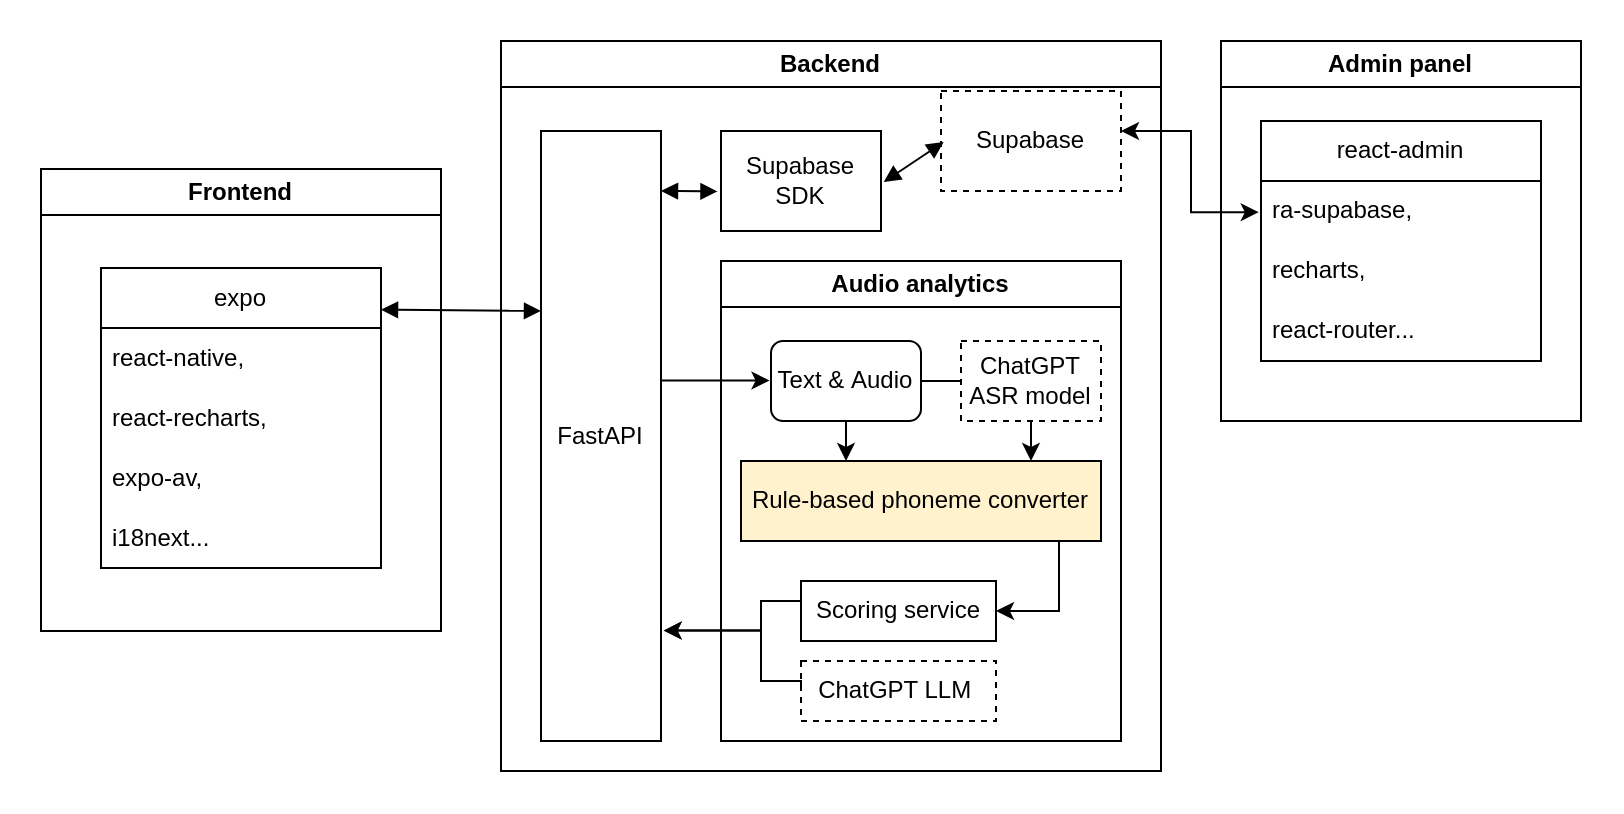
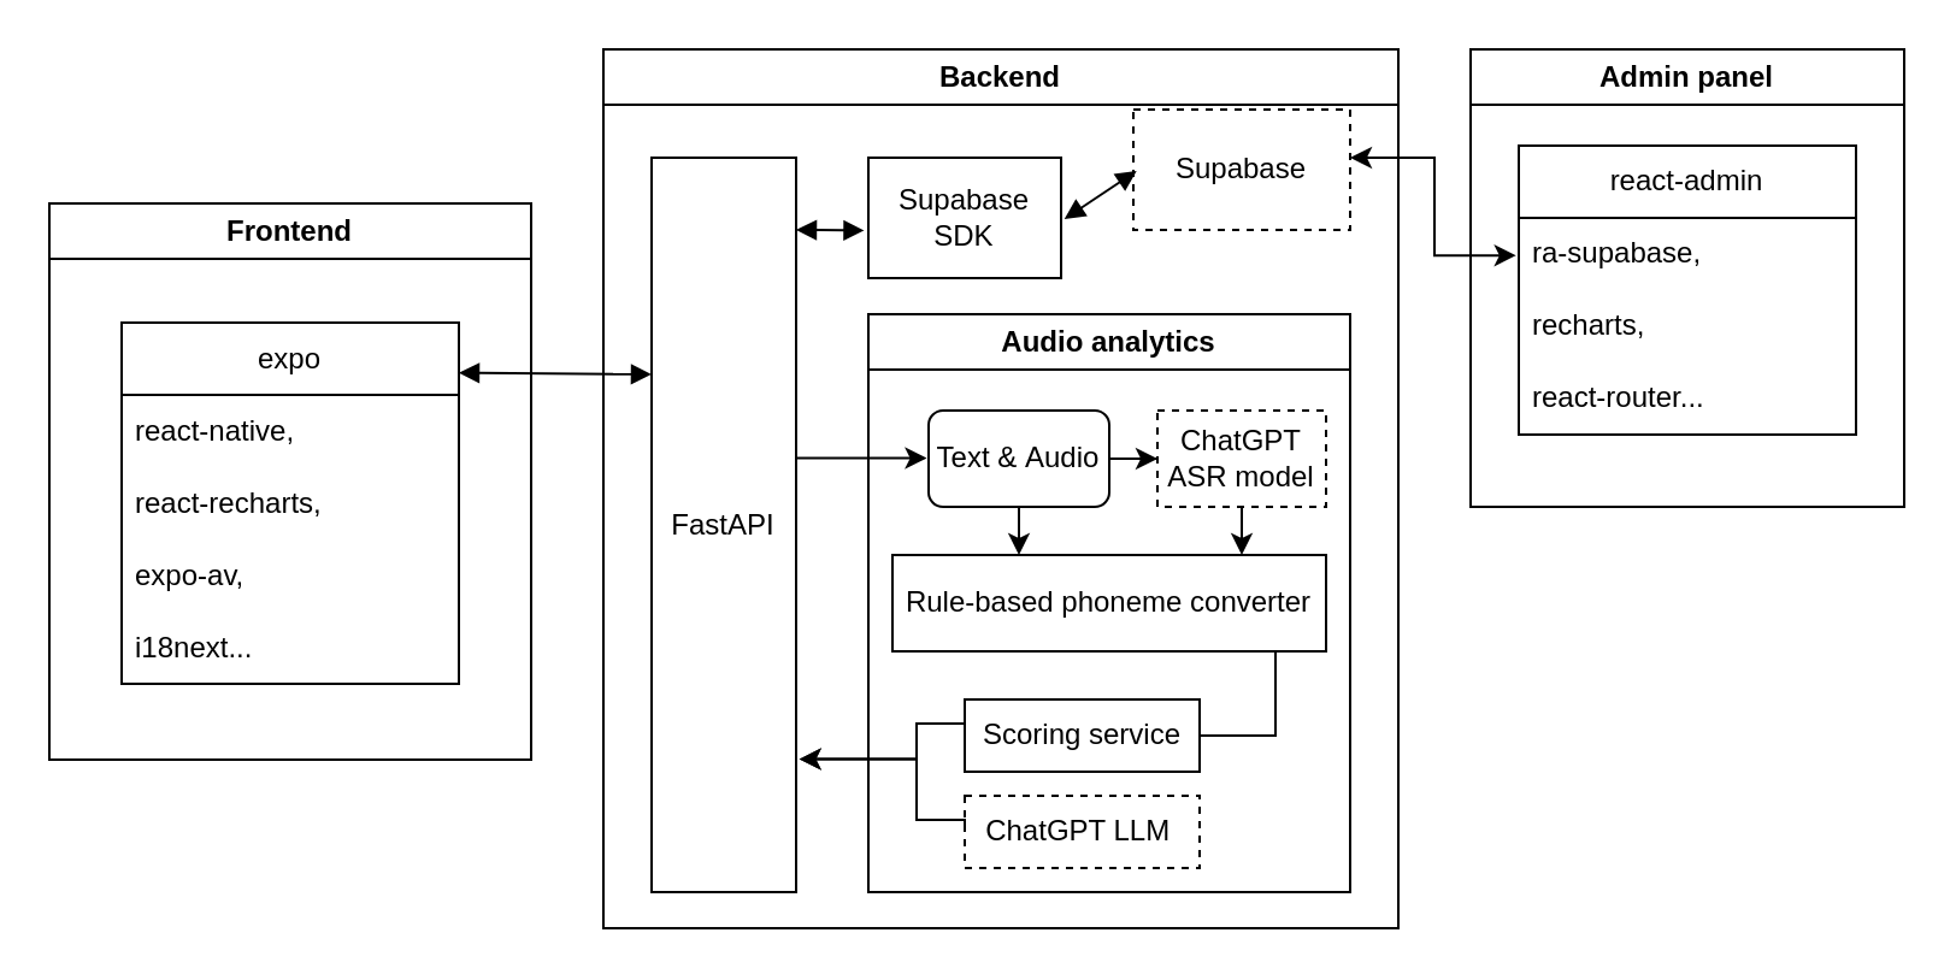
  <mxCell id="0" />
  <mxCell id="1" parent="0" />
  <mxCell id="2" value="Frontend" style="swimlane;whiteSpace=wrap;html=1;" vertex="1" parent="1"><mxGeometry x="20" y="84" width="200" height="231" as="geometry" /></mxCell>
  <mxCell id="3" value="expo" style="swimlane;fontStyle=0;childLayout=stackLayout;horizontal=1;startSize=30;horizontalStack=0;resizeParent=1;resizeParentMax=0;resizeLast=0;collapsible=1;marginBottom=0;whiteSpace=wrap;html=1;" vertex="1" parent="2"><mxGeometry x="30" y="49.5" width="140" height="150" as="geometry" /></mxCell>
  <mxCell id="4" value="react-native," style="text;strokeColor=none;fillColor=none;align=left;verticalAlign=middle;spacingLeft=4;spacingRight=4;overflow=hidden;points=[[0,0.5],[1,0.5]];portConstraint=eastwest;rotatable=0;whiteSpace=wrap;html=1;" vertex="1" parent="3"><mxGeometry y="30" width="140" height="30" as="geometry" /></mxCell>
  <mxCell id="5" value="react-recharts," style="text;strokeColor=none;fillColor=none;align=left;verticalAlign=middle;spacingLeft=4;spacingRight=4;overflow=hidden;points=[[0,0.5],[1,0.5]];portConstraint=eastwest;rotatable=0;whiteSpace=wrap;html=1;" vertex="1" parent="3"><mxGeometry y="60" width="140" height="30" as="geometry" /></mxCell>
  <mxCell id="6" value="expo-av," style="text;strokeColor=none;fillColor=none;align=left;verticalAlign=middle;spacingLeft=4;spacingRight=4;overflow=hidden;points=[[0,0.5],[1,0.5]];portConstraint=eastwest;rotatable=0;whiteSpace=wrap;html=1;" vertex="1" parent="3"><mxGeometry y="90" width="140" height="30" as="geometry" /></mxCell>
  <mxCell id="7" value="i18next..." style="text;strokeColor=none;fillColor=none;align=left;verticalAlign=middle;spacingLeft=4;spacingRight=4;overflow=hidden;points=[[0,0.5],[1,0.5]];portConstraint=eastwest;rotatable=0;whiteSpace=wrap;html=1;" vertex="1" parent="3"><mxGeometry y="120" width="140" height="30" as="geometry" /></mxCell>
  <mxCell id="8" value="Backend" style="swimlane;whiteSpace=wrap;html=1;" vertex="1" parent="1"><mxGeometry x="250" y="20" width="330" height="365" as="geometry" /></mxCell>
  <mxCell id="9" value="Supabase" style="whiteSpace=wrap;html=1;dashed=1;" vertex="1" parent="8"><mxGeometry x="220" y="25" width="90" height="50" as="geometry" /></mxCell>
  <mxCell id="10" value="FastAPI" style="whiteSpace=wrap;html=1;" vertex="1" parent="8"><mxGeometry x="20" y="45" width="60" height="305" as="geometry" /></mxCell>
  <mxCell id="11" value="" style="endArrow=block;startArrow=block;endFill=1;startFill=1;html=1;rounded=0;exitX=1;exitY=0.5;exitDx=0;exitDy=0;entryX=-0.022;entryY=0.604;entryDx=0;entryDy=0;entryPerimeter=0;" edge="1" parent="8" target="25"><mxGeometry width="160" relative="1" as="geometry"><mxPoint x="80" y="75" as="sourcePoint" /><mxPoint x="110" y="75" as="targetPoint" /></mxGeometry></mxCell>
  <mxCell id="12" value="Audio analytics" style="swimlane;whiteSpace=wrap;html=1;" vertex="1" parent="8"><mxGeometry x="110" y="110" width="200" height="240" as="geometry" /></mxCell>
  <mxCell id="13" value="ChatGPT ASR model" style="whiteSpace=wrap;html=1;dashed=1;" vertex="1" parent="12"><mxGeometry x="120" y="40" width="70" height="40" as="geometry" /></mxCell>
- <mxCell id="14" style="edgeStyle=orthogonalEdgeStyle;rounded=0;orthogonalLoop=1;jettySize=auto;html=1;entryX=0;entryY=0.5;entryDx=0;entryDy=0;endArrow=none;" edge="1" parent="12" source="15" target="13"><mxGeometry relative="1" as="geometry" /></mxCell>
+ <mxCell id="14" style="edgeStyle=orthogonalEdgeStyle;rounded=0;orthogonalLoop=1;jettySize=auto;html=1;entryX=0;entryY=0.5;entryDx=0;entryDy=0;" edge="1" parent="12" source="15" target="13"><mxGeometry relative="1" as="geometry" /></mxCell>
  <mxCell id="15" value="Text &amp;amp;&amp;nbsp;&lt;span style=&quot;background-color: transparent; color: light-dark(rgb(0, 0, 0), rgb(255, 255, 255));&quot;&gt;Audio&lt;/span&gt;" style="rounded=1;whiteSpace=wrap;html=1;" vertex="1" parent="12"><mxGeometry x="25" y="40" width="75" height="40" as="geometry" /></mxCell>
- <mxCell id="16" style="edgeStyle=orthogonalEdgeStyle;rounded=0;orthogonalLoop=1;jettySize=auto;html=1;entryX=1;entryY=0.5;entryDx=0;entryDy=0;" edge="1" parent="12" source="17" target="20"><mxGeometry relative="1" as="geometry"><Array as="points"><mxPoint x="169" y="175" /></Array></mxGeometry></mxCell>
- <mxCell id="17" value="Rule-based phoneme converter" style="whiteSpace=wrap;html=1;fillColor=#fff2cc;" vertex="1" parent="12"><mxGeometry x="10" y="100" width="180" height="40" as="geometry" /></mxCell>
+ <mxCell id="16" style="edgeStyle=orthogonalEdgeStyle;rounded=0;orthogonalLoop=1;jettySize=auto;html=1;entryX=1;entryY=0.5;entryDx=0;entryDy=0;endArrow=none;" edge="1" parent="12" source="17" target="20"><mxGeometry relative="1" as="geometry"><Array as="points"><mxPoint x="169" y="175" /></Array></mxGeometry></mxCell>
+ <mxCell id="17" value="Rule-based phoneme converter" style="whiteSpace=wrap;html=1;" vertex="1" parent="12"><mxGeometry x="10" y="100" width="180" height="40" as="geometry" /></mxCell>
  <mxCell id="18" style="edgeStyle=orthogonalEdgeStyle;rounded=0;orthogonalLoop=1;jettySize=auto;html=1;entryX=0.806;entryY=0;entryDx=0;entryDy=0;entryPerimeter=0;" edge="1" parent="12" source="13" target="17"><mxGeometry relative="1" as="geometry" /></mxCell>
  <mxCell id="19" style="edgeStyle=orthogonalEdgeStyle;rounded=0;orthogonalLoop=1;jettySize=auto;html=1;entryX=0.292;entryY=0;entryDx=0;entryDy=0;entryPerimeter=0;" edge="1" parent="12" source="15" target="17"><mxGeometry relative="1" as="geometry" /></mxCell>
  <mxCell id="20" value="Scoring service" style="rounded=0;whiteSpace=wrap;html=1;" vertex="1" parent="12"><mxGeometry x="40" y="160" width="97.5" height="30" as="geometry" /></mxCell>
  <mxCell id="21" value="ChatGPT LLM&amp;nbsp;" style="whiteSpace=wrap;html=1;dashed=1;" vertex="1" parent="12"><mxGeometry x="40" y="200" width="97.5" height="30" as="geometry" /></mxCell>
  <mxCell id="22" style="edgeStyle=orthogonalEdgeStyle;rounded=0;orthogonalLoop=1;jettySize=auto;html=1;entryX=1.021;entryY=0.819;entryDx=0;entryDy=0;entryPerimeter=0;" edge="1" parent="8" source="20" target="10"><mxGeometry relative="1" as="geometry"><Array as="points"><mxPoint x="130" y="280" /><mxPoint x="130" y="295" /></Array></mxGeometry></mxCell>
  <mxCell id="23" style="edgeStyle=orthogonalEdgeStyle;rounded=0;orthogonalLoop=1;jettySize=auto;html=1;exitX=0;exitY=0.5;exitDx=0;exitDy=0;entryX=1.022;entryY=0.819;entryDx=0;entryDy=0;entryPerimeter=0;" edge="1" parent="8" source="21" target="10"><mxGeometry relative="1" as="geometry"><mxPoint x="81" y="185" as="targetPoint" /><Array as="points"><mxPoint x="130" y="320" /><mxPoint x="130" y="295" /></Array></mxGeometry></mxCell>
  <mxCell id="24" style="edgeStyle=orthogonalEdgeStyle;rounded=0;orthogonalLoop=1;jettySize=auto;html=1;entryX=-0.01;entryY=0.495;entryDx=0;entryDy=0;entryPerimeter=0;" edge="1" parent="8" source="10" target="15"><mxGeometry relative="1" as="geometry"><Array as="points"><mxPoint x="108" y="170" /></Array></mxGeometry></mxCell>
  <mxCell id="25" value="Supabase&lt;div&gt;SDK&lt;/div&gt;" style="whiteSpace=wrap;html=1;" vertex="1" parent="8"><mxGeometry x="110" y="45" width="80" height="50" as="geometry" /></mxCell>
  <mxCell id="26" value="" style="endArrow=block;startArrow=block;endFill=1;startFill=1;html=1;rounded=0;entryX=0.015;entryY=0.51;entryDx=0;entryDy=0;entryPerimeter=0;exitX=1.017;exitY=0.51;exitDx=0;exitDy=0;exitPerimeter=0;" edge="1" parent="8" source="25" target="9"><mxGeometry width="160" relative="1" as="geometry"><mxPoint x="190" y="65" as="sourcePoint" /><mxPoint x="218" y="69.9" as="targetPoint" /></mxGeometry></mxCell>
  <mxCell id="27" value="Admin panel" style="swimlane;whiteSpace=wrap;html=1;" vertex="1" parent="1"><mxGeometry x="610" y="20" width="180" height="190" as="geometry" /></mxCell>
  <mxCell id="28" value="react-admin" style="swimlane;fontStyle=0;childLayout=stackLayout;horizontal=1;startSize=30;horizontalStack=0;resizeParent=1;resizeParentMax=0;resizeLast=0;collapsible=1;marginBottom=0;whiteSpace=wrap;html=1;" vertex="1" parent="27"><mxGeometry x="20" y="40" width="140" height="120" as="geometry" /></mxCell>
  <mxCell id="29" value="ra-supabase," style="text;strokeColor=none;fillColor=none;align=left;verticalAlign=middle;spacingLeft=4;spacingRight=4;overflow=hidden;points=[[0,0.5],[1,0.5]];portConstraint=eastwest;rotatable=0;whiteSpace=wrap;html=1;" vertex="1" parent="28"><mxGeometry y="30" width="140" height="30" as="geometry" /></mxCell>
  <mxCell id="30" value="recharts," style="text;strokeColor=none;fillColor=none;align=left;verticalAlign=middle;spacingLeft=4;spacingRight=4;overflow=hidden;points=[[0,0.5],[1,0.5]];portConstraint=eastwest;rotatable=0;whiteSpace=wrap;html=1;" vertex="1" parent="28"><mxGeometry y="60" width="140" height="30" as="geometry" /></mxCell>
  <mxCell id="31" value="react-router..." style="text;strokeColor=none;fillColor=none;align=left;verticalAlign=middle;spacingLeft=4;spacingRight=4;overflow=hidden;points=[[0,0.5],[1,0.5]];portConstraint=eastwest;rotatable=0;whiteSpace=wrap;html=1;" vertex="1" parent="28"><mxGeometry y="90" width="140" height="30" as="geometry" /></mxCell>
  <mxCell id="32" value="" style="endArrow=block;startArrow=block;endFill=1;startFill=1;html=1;rounded=0;entryX=0;entryY=0.295;entryDx=0;entryDy=0;entryPerimeter=0;exitX=1;exitY=0.139;exitDx=0;exitDy=0;exitPerimeter=0;" edge="1" parent="1" source="3" target="10"><mxGeometry width="160" relative="1" as="geometry"><mxPoint x="180" y="155" as="sourcePoint" /><mxPoint x="320" y="154.86" as="targetPoint" /></mxGeometry></mxCell>
  <mxCell id="33" style="edgeStyle=orthogonalEdgeStyle;rounded=0;orthogonalLoop=1;jettySize=auto;html=1;entryX=-0.008;entryY=0.52;entryDx=0;entryDy=0;entryPerimeter=0;exitX=1;exitY=0.4;exitDx=0;exitDy=0;exitPerimeter=0;startArrow=classic;startFill=1;" edge="1" parent="1" source="9" target="29"><mxGeometry relative="1" as="geometry" /></mxCell>
